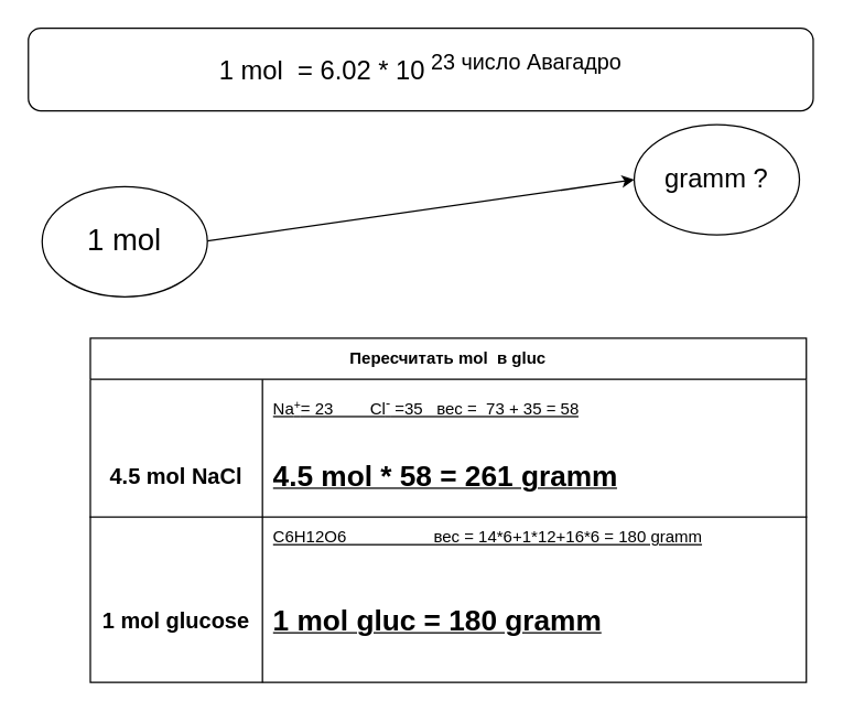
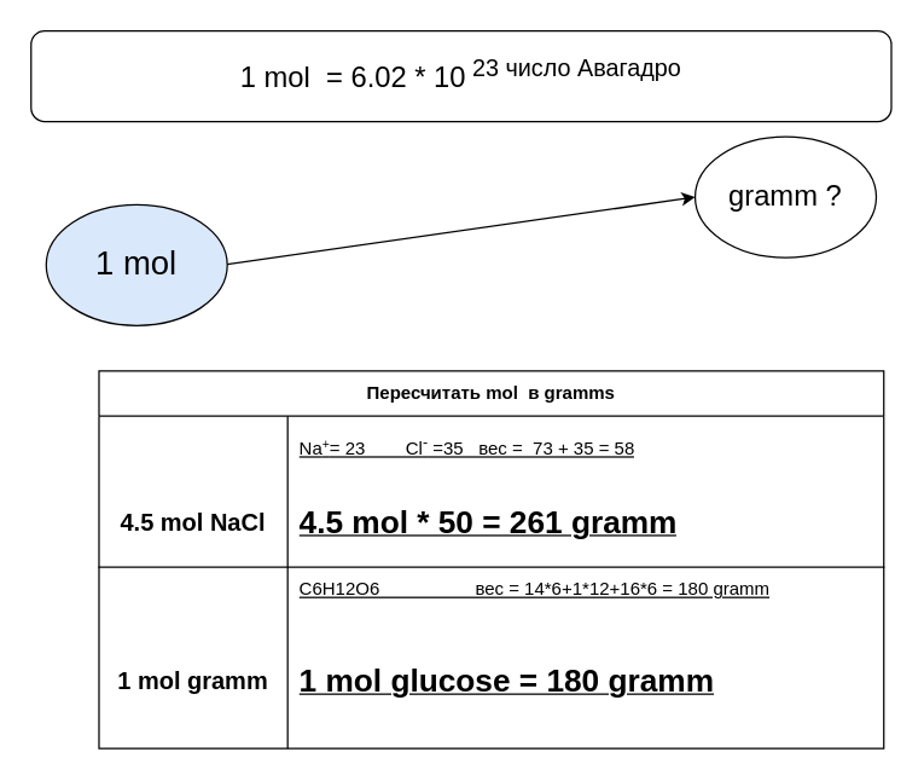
  <mxCell id="0" />
  <mxCell id="1" parent="0" />
- <mxCell id="2" value="&lt;font style=&quot;font-size: 22px;&quot;&gt;1 mol&lt;/font&gt;" style="ellipse;whiteSpace=wrap;html=1;" vertex="1" parent="1"><mxGeometry x="30" y="135" width="120" height="80" as="geometry" /></mxCell>
+ <mxCell id="2" value="&lt;font style=&quot;font-size: 22px;&quot;&gt;1 mol&lt;/font&gt;" style="ellipse;whiteSpace=wrap;html=1;fillColor=#dae8fc;" vertex="1" parent="1"><mxGeometry x="30" y="135" width="120" height="80" as="geometry" /></mxCell>
  <mxCell id="3" value="&lt;font style=&quot;font-size: 19px;&quot;&gt;gramm ?&lt;/font&gt;" style="ellipse;whiteSpace=wrap;html=1;" vertex="1" parent="1"><mxGeometry x="460" y="90" width="120" height="80" as="geometry" /></mxCell>
  <mxCell id="4" value="" style="endArrow=classic;html=1;rounded=0;entryX=0;entryY=0.5;entryDx=0;entryDy=0;" edge="1" parent="1" target="3"><mxGeometry width="50" height="50" relative="1" as="geometry"><mxPoint x="150" y="174.5" as="sourcePoint" /><mxPoint x="360" y="174.5" as="targetPoint" /><Array as="points" /></mxGeometry></mxCell>
  <mxCell id="5" value="&lt;font style=&quot;font-size: 19px;&quot;&gt;1 mol&amp;nbsp; = 6.02 * 10&lt;sup&gt;&amp;nbsp;23 число Авагадро&lt;/sup&gt;&lt;/font&gt;" style="rounded=1;whiteSpace=wrap;html=1;" vertex="1" parent="1"><mxGeometry x="20" y="20" width="570" height="60" as="geometry" /></mxCell>
- <mxCell id="6" value="Пересчитать mol&amp;nbsp; в gluc" style="shape=table;startSize=30;container=1;collapsible=1;childLayout=tableLayout;fixedRows=1;rowLines=0;fontStyle=1;align=center;resizeLast=1;html=1;whiteSpace=wrap;" vertex="1" parent="1"><mxGeometry x="65" y="245" width="520" height="250" as="geometry" /></mxCell>
+ <mxCell id="6" value="Пересчитать mol&amp;nbsp; в gramms" style="shape=table;startSize=30;container=1;collapsible=1;childLayout=tableLayout;fixedRows=1;rowLines=0;fontStyle=1;align=center;resizeLast=1;html=1;whiteSpace=wrap;" vertex="1" parent="1"><mxGeometry x="65" y="245" width="520" height="250" as="geometry" /></mxCell>
  <mxCell id="7" value="" style="shape=tableRow;horizontal=0;startSize=0;swimlaneHead=0;swimlaneBody=0;fillColor=none;collapsible=0;dropTarget=0;points=[[0,0.5],[1,0.5]];portConstraint=eastwest;top=0;left=0;right=0;bottom=0;html=1;" vertex="1" parent="6"><mxGeometry y="30" width="520" height="40" as="geometry" /></mxCell>
  <mxCell id="8" value="" style="shape=partialRectangle;connectable=0;fillColor=none;top=0;left=0;bottom=0;right=0;fontStyle=1;overflow=hidden;html=1;whiteSpace=wrap;" vertex="1" parent="7"><mxGeometry width="125" height="40" as="geometry"><mxRectangle width="125" height="40" as="alternateBounds" /></mxGeometry></mxCell>
  <mxCell id="9" value="&lt;span style=&quot;font-weight: normal;&quot;&gt;Na&lt;span style=&quot;font-size: 10px;&quot;&gt;&lt;sup&gt;+&lt;/sup&gt;&lt;/span&gt;= 23&amp;nbsp; &amp;nbsp; &amp;nbsp; &amp;nbsp; Cl&lt;sup&gt;-&lt;/sup&gt; =35&amp;nbsp; &amp;nbsp;вес =&amp;nbsp; 73 + 35 = 58&lt;/span&gt;" style="shape=partialRectangle;connectable=0;fillColor=none;top=0;left=0;bottom=0;right=0;align=left;spacingLeft=6;fontStyle=5;overflow=hidden;html=1;whiteSpace=wrap;" vertex="1" parent="7"><mxGeometry x="125" width="395" height="40" as="geometry"><mxRectangle width="395" height="40" as="alternateBounds" /></mxGeometry></mxCell>
  <mxCell id="10" value="" style="shape=tableRow;horizontal=0;startSize=0;swimlaneHead=0;swimlaneBody=0;fillColor=none;collapsible=0;dropTarget=0;points=[[0,0.5],[1,0.5]];portConstraint=eastwest;top=0;left=0;right=0;bottom=1;html=1;" vertex="1" parent="6"><mxGeometry y="70" width="520" height="60" as="geometry" /></mxCell>
  <mxCell id="11" value="&lt;font style=&quot;font-size: 16px;&quot;&gt;4.5 mol NaCl&lt;/font&gt;" style="shape=partialRectangle;connectable=0;fillColor=none;top=0;left=0;bottom=0;right=0;fontStyle=1;overflow=hidden;html=1;whiteSpace=wrap;" vertex="1" parent="10"><mxGeometry width="125" height="60" as="geometry"><mxRectangle width="125" height="60" as="alternateBounds" /></mxGeometry></mxCell>
- <mxCell id="12" value="&lt;font style=&quot;font-size: 21px;&quot;&gt;4.5 mol * 58 = 261 gramm&lt;/font&gt;" style="shape=partialRectangle;connectable=0;fillColor=none;top=0;left=0;bottom=0;right=0;align=left;spacingLeft=6;fontStyle=5;overflow=hidden;html=1;whiteSpace=wrap;" vertex="1" parent="10"><mxGeometry x="125" width="395" height="60" as="geometry"><mxRectangle width="395" height="60" as="alternateBounds" /></mxGeometry></mxCell>
+ <mxCell id="12" value="&lt;font style=&quot;font-size: 21px;&quot;&gt;4.5 mol * 50 = 261 gramm&lt;/font&gt;" style="shape=partialRectangle;connectable=0;fillColor=none;top=0;left=0;bottom=0;right=0;align=left;spacingLeft=6;fontStyle=5;overflow=hidden;html=1;whiteSpace=wrap;" vertex="1" parent="10"><mxGeometry x="125" width="395" height="60" as="geometry"><mxRectangle width="395" height="60" as="alternateBounds" /></mxGeometry></mxCell>
  <mxCell id="13" value="" style="shape=tableRow;horizontal=0;startSize=0;swimlaneHead=0;swimlaneBody=0;fillColor=none;collapsible=0;dropTarget=0;points=[[0,0.5],[1,0.5]];portConstraint=eastwest;top=0;left=0;right=0;bottom=0;html=1;" vertex="1" parent="6"><mxGeometry y="130" width="520" height="30" as="geometry" /></mxCell>
  <mxCell id="14" value="" style="shape=partialRectangle;connectable=0;fillColor=none;top=0;left=0;bottom=0;right=0;editable=1;overflow=hidden;html=1;whiteSpace=wrap;" vertex="1" parent="13"><mxGeometry width="125" height="30" as="geometry"><mxRectangle width="125" height="30" as="alternateBounds" /></mxGeometry></mxCell>
  <mxCell id="15" value="&lt;u&gt;C6H12O6&amp;nbsp; &amp;nbsp; &amp;nbsp; &amp;nbsp; &amp;nbsp; &amp;nbsp; &amp;nbsp; &amp;nbsp; &amp;nbsp; &amp;nbsp;вес = 14*6+1*12+16*6 = 180 gramm&lt;/u&gt;" style="shape=partialRectangle;connectable=0;fillColor=none;top=0;left=0;bottom=0;right=0;align=left;spacingLeft=6;overflow=hidden;html=1;whiteSpace=wrap;" vertex="1" parent="13"><mxGeometry x="125" width="395" height="30" as="geometry"><mxRectangle width="395" height="30" as="alternateBounds" /></mxGeometry></mxCell>
  <mxCell id="16" value="" style="shape=tableRow;horizontal=0;startSize=0;swimlaneHead=0;swimlaneBody=0;fillColor=none;collapsible=0;dropTarget=0;points=[[0,0.5],[1,0.5]];portConstraint=eastwest;top=0;left=0;right=0;bottom=0;html=1;" vertex="1" parent="6"><mxGeometry y="160" width="520" height="90" as="geometry" /></mxCell>
- <mxCell id="17" value="&lt;b&gt;&lt;font style=&quot;font-size: 16px;&quot;&gt;1 mol glucose&lt;/font&gt;&lt;/b&gt;" style="shape=partialRectangle;connectable=0;fillColor=none;top=0;left=0;bottom=0;right=0;editable=1;overflow=hidden;html=1;whiteSpace=wrap;" vertex="1" parent="16"><mxGeometry width="125" height="90" as="geometry"><mxRectangle width="125" height="90" as="alternateBounds" /></mxGeometry></mxCell>
- <mxCell id="18" value="&lt;u&gt;&lt;b&gt;&lt;font style=&quot;font-size: 21px;&quot;&gt;1 mol gluc = 180 gramm&lt;/font&gt;&lt;/b&gt;&lt;/u&gt;" style="shape=partialRectangle;connectable=0;fillColor=none;top=0;left=0;bottom=0;right=0;align=left;spacingLeft=6;overflow=hidden;html=1;whiteSpace=wrap;" vertex="1" parent="16"><mxGeometry x="125" width="395" height="90" as="geometry"><mxRectangle width="395" height="90" as="alternateBounds" /></mxGeometry></mxCell>
+ <mxCell id="17" value="&lt;b&gt;&lt;font style=&quot;font-size: 16px;&quot;&gt;1 mol gramm&lt;/font&gt;&lt;/b&gt;" style="shape=partialRectangle;connectable=0;fillColor=none;top=0;left=0;bottom=0;right=0;editable=1;overflow=hidden;html=1;whiteSpace=wrap;" vertex="1" parent="16"><mxGeometry width="125" height="90" as="geometry"><mxRectangle width="125" height="90" as="alternateBounds" /></mxGeometry></mxCell>
+ <mxCell id="18" value="&lt;u&gt;&lt;b&gt;&lt;font style=&quot;font-size: 21px;&quot;&gt;1 mol glucose = 180 gramm&lt;/font&gt;&lt;/b&gt;&lt;/u&gt;" style="shape=partialRectangle;connectable=0;fillColor=none;top=0;left=0;bottom=0;right=0;align=left;spacingLeft=6;overflow=hidden;html=1;whiteSpace=wrap;" vertex="1" parent="16"><mxGeometry x="125" width="395" height="90" as="geometry"><mxRectangle width="395" height="90" as="alternateBounds" /></mxGeometry></mxCell>
